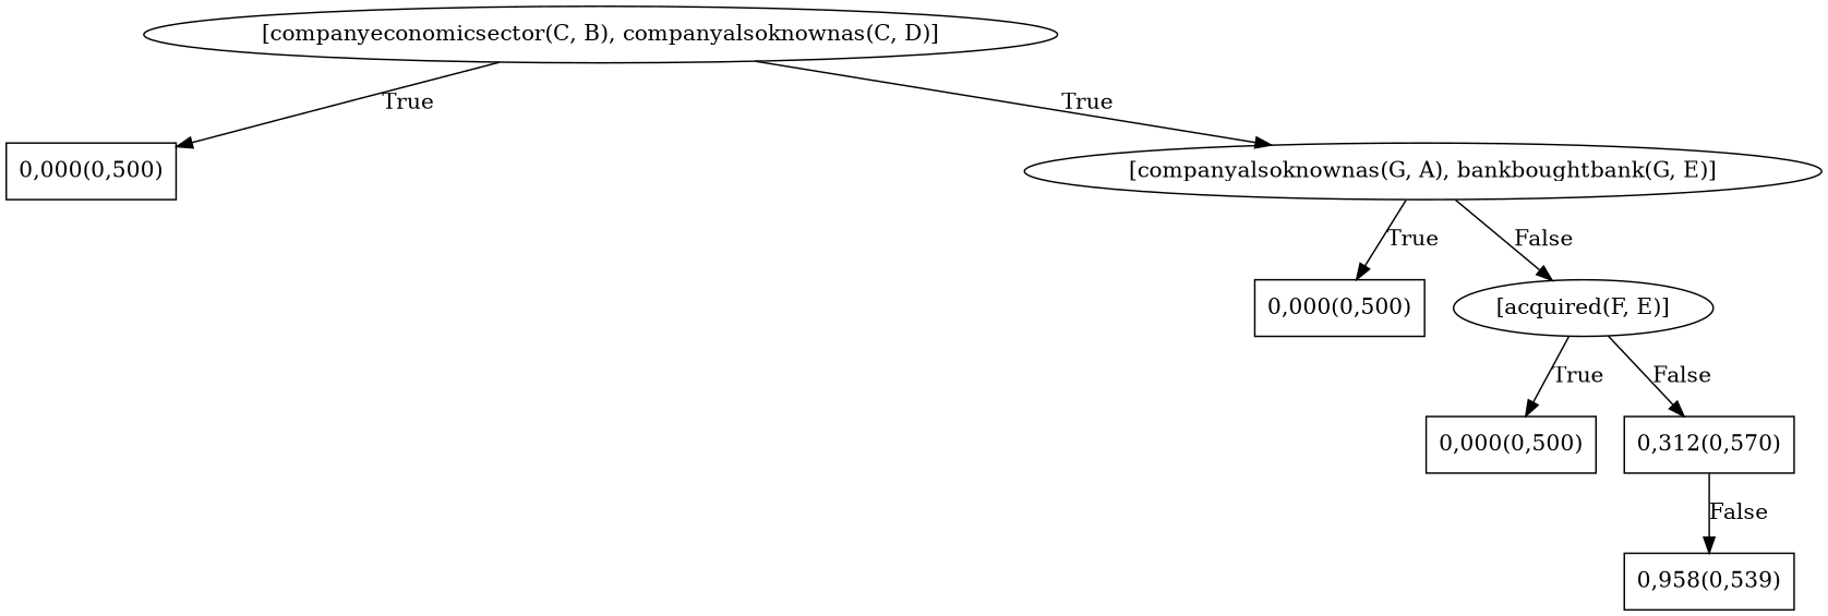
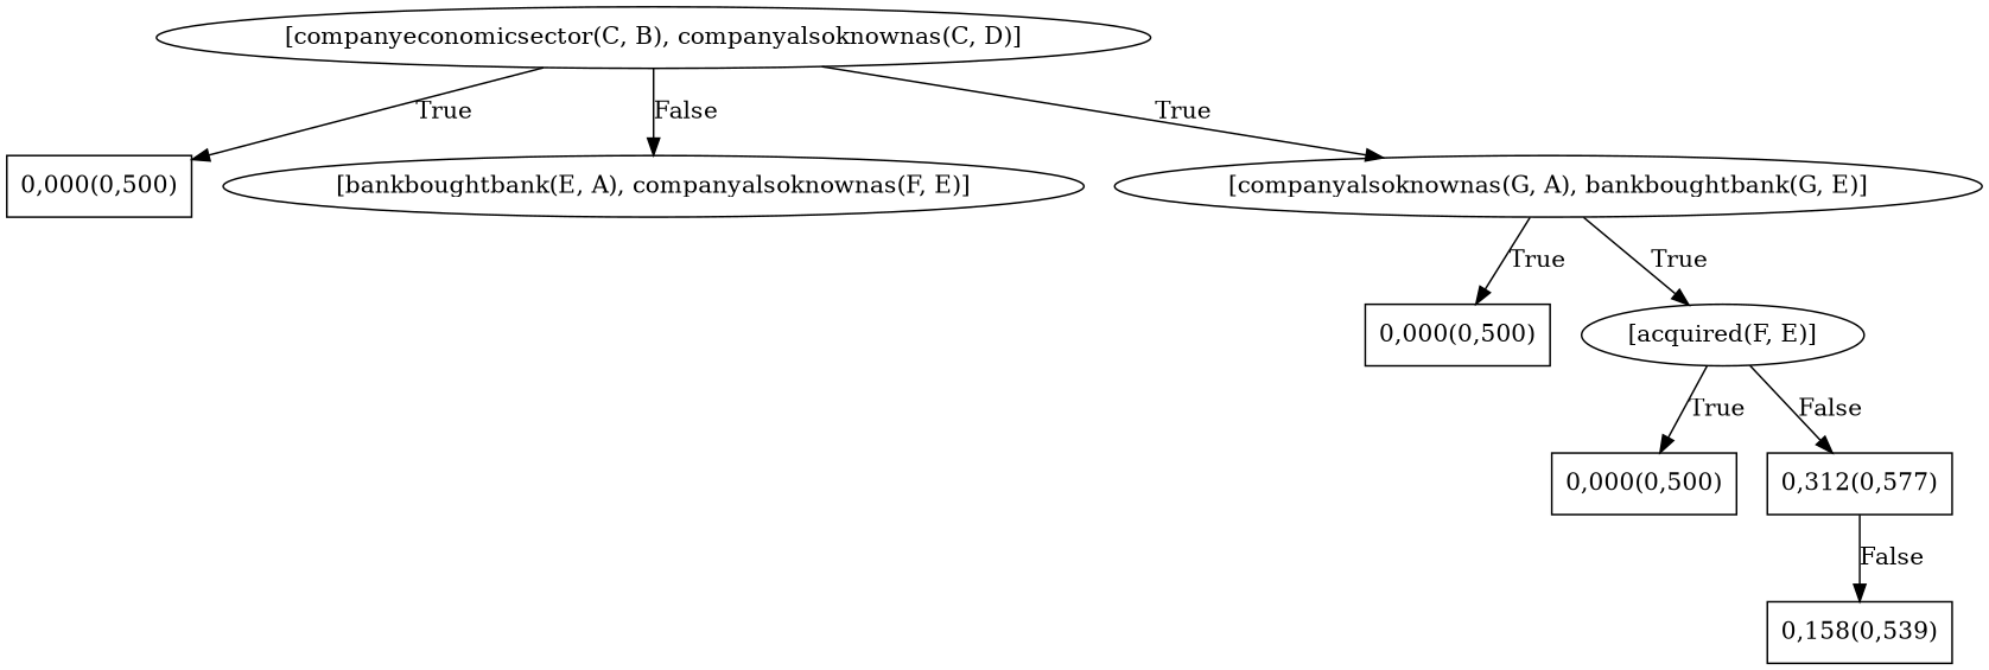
  digraph {
    node [shape=box]
    n1 [label="[companyeconomicsector(C, B), companyalsoknownas(C, D)]" shape=""]
    n2 [label="0,000(0,500)"]
+   n3 [label="[bankboughtbank(E, A), companyalsoknownas(F, E)]" shape=""]
    n4 [label="[companyalsoknownas(G, A), bankboughtbank(G, E)]" shape=""]
    n5 [label="0,000(0,500)"]
    n6 [label="[acquired(F, E)]" shape=""]
-   n7 [label="0,958(0,539)"]
+   n7 [label="0,158(0,539)"]
    n8 [label="0,000(0,500)"]
-   n9 [label="0,312(0,570)"]
+   n9 [label="0,312(0,577)"]
    n1 -> n2 [label=True]
+   n1 -> n3 [label=False]
    n1 -> n4 [label=True]
    n4 -> n5 [label=True]
-   n4 -> n6 [label=False]
+   n4 -> n6 [label=True]
    n6 -> n8 [label=True]
    n6 -> n9 [label=False]
    n9 -> n7 [label=False]
  }
